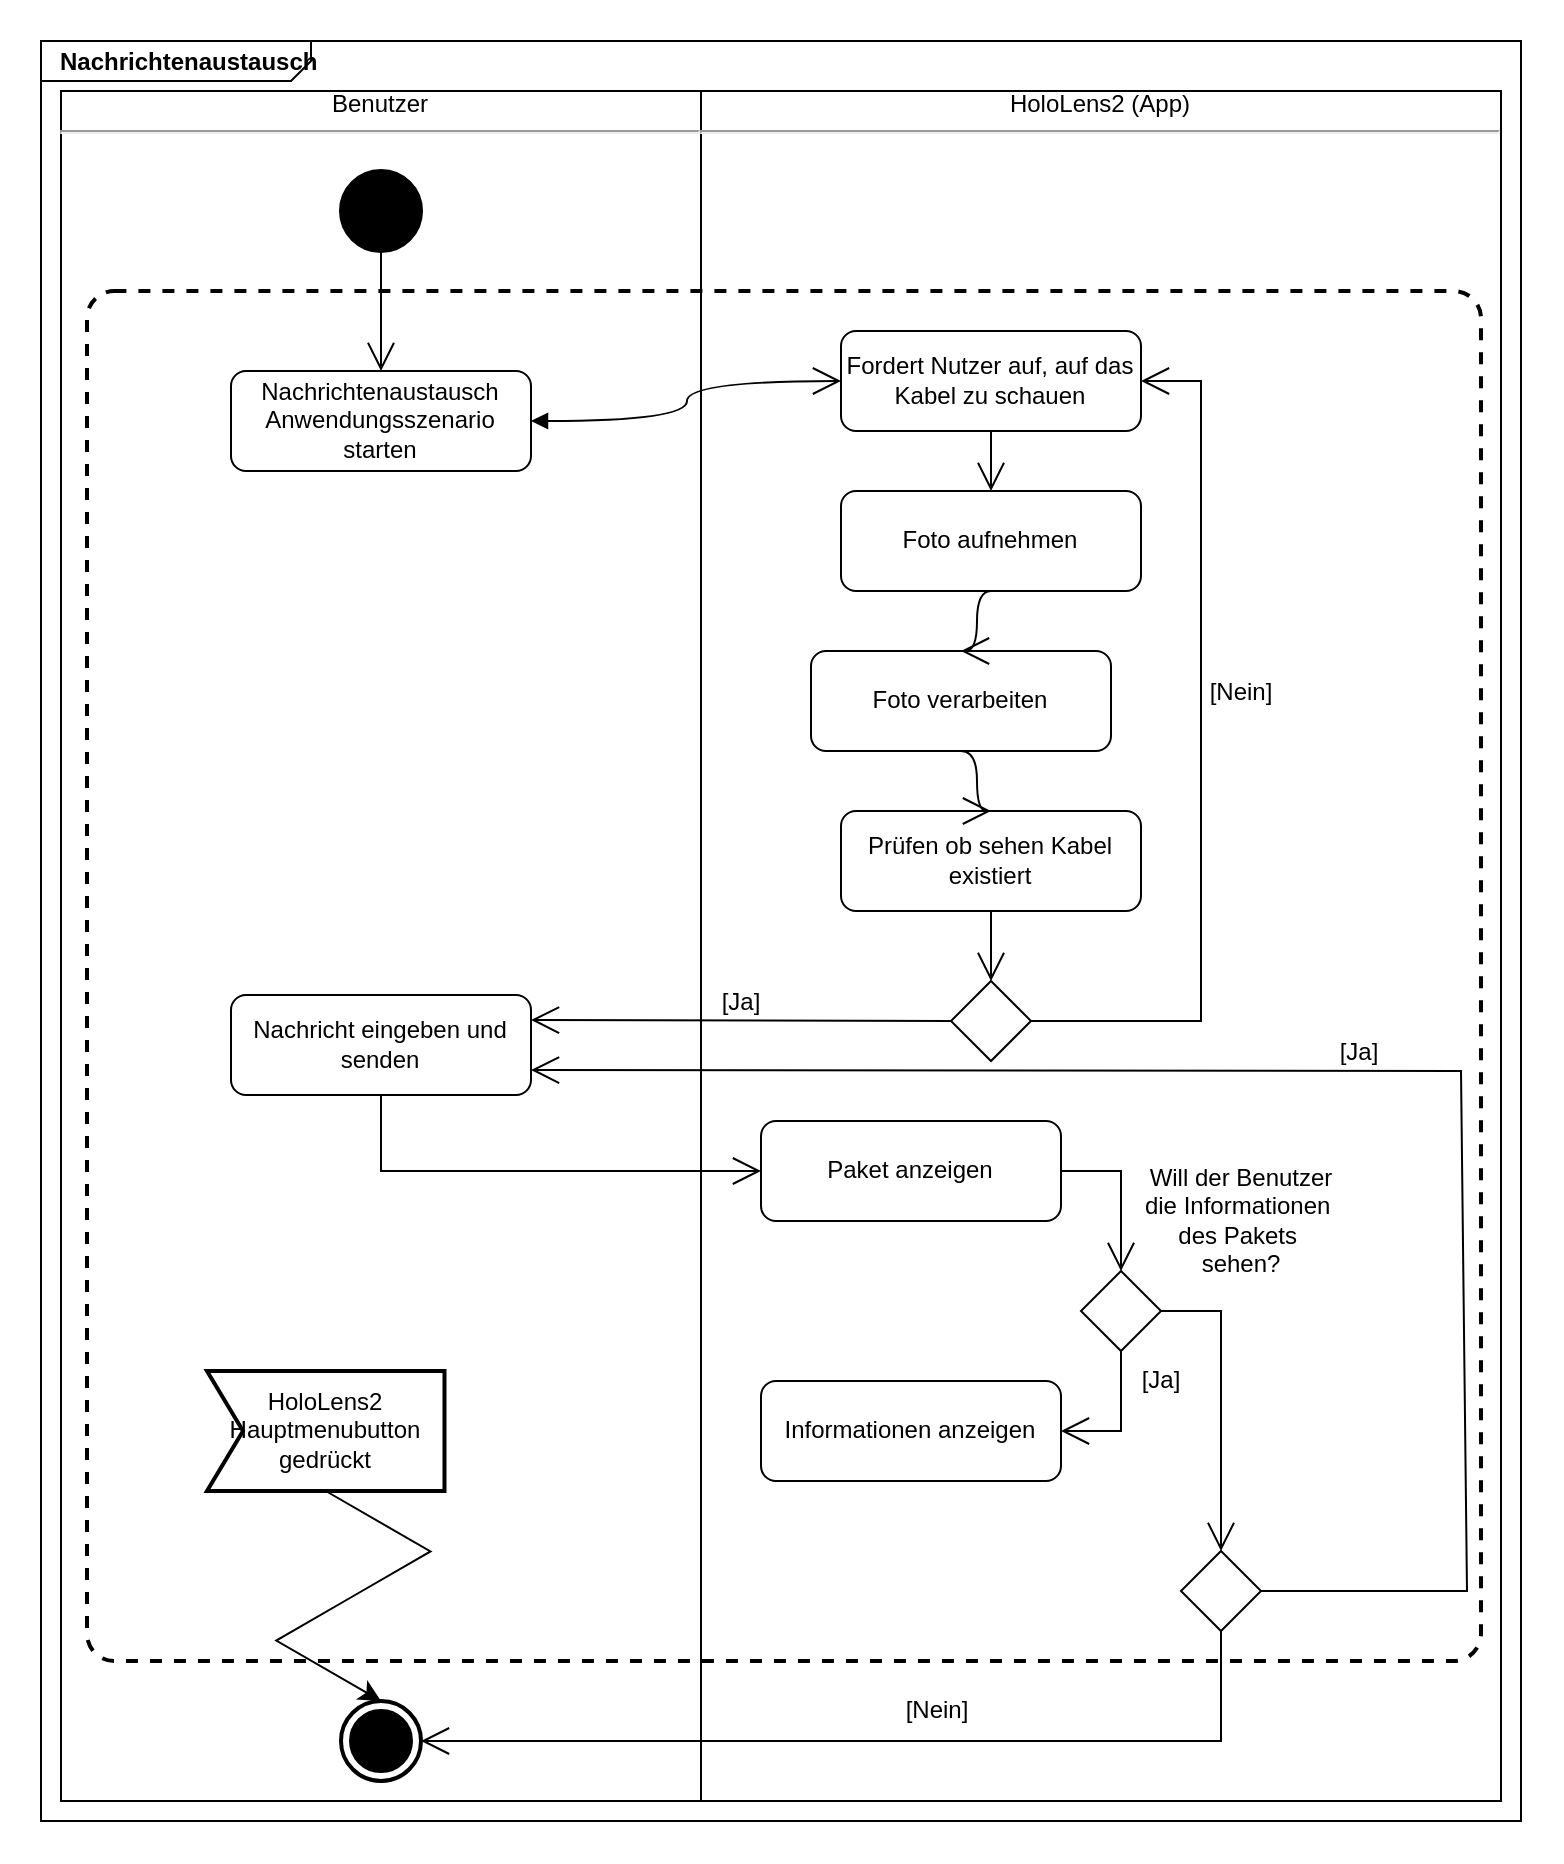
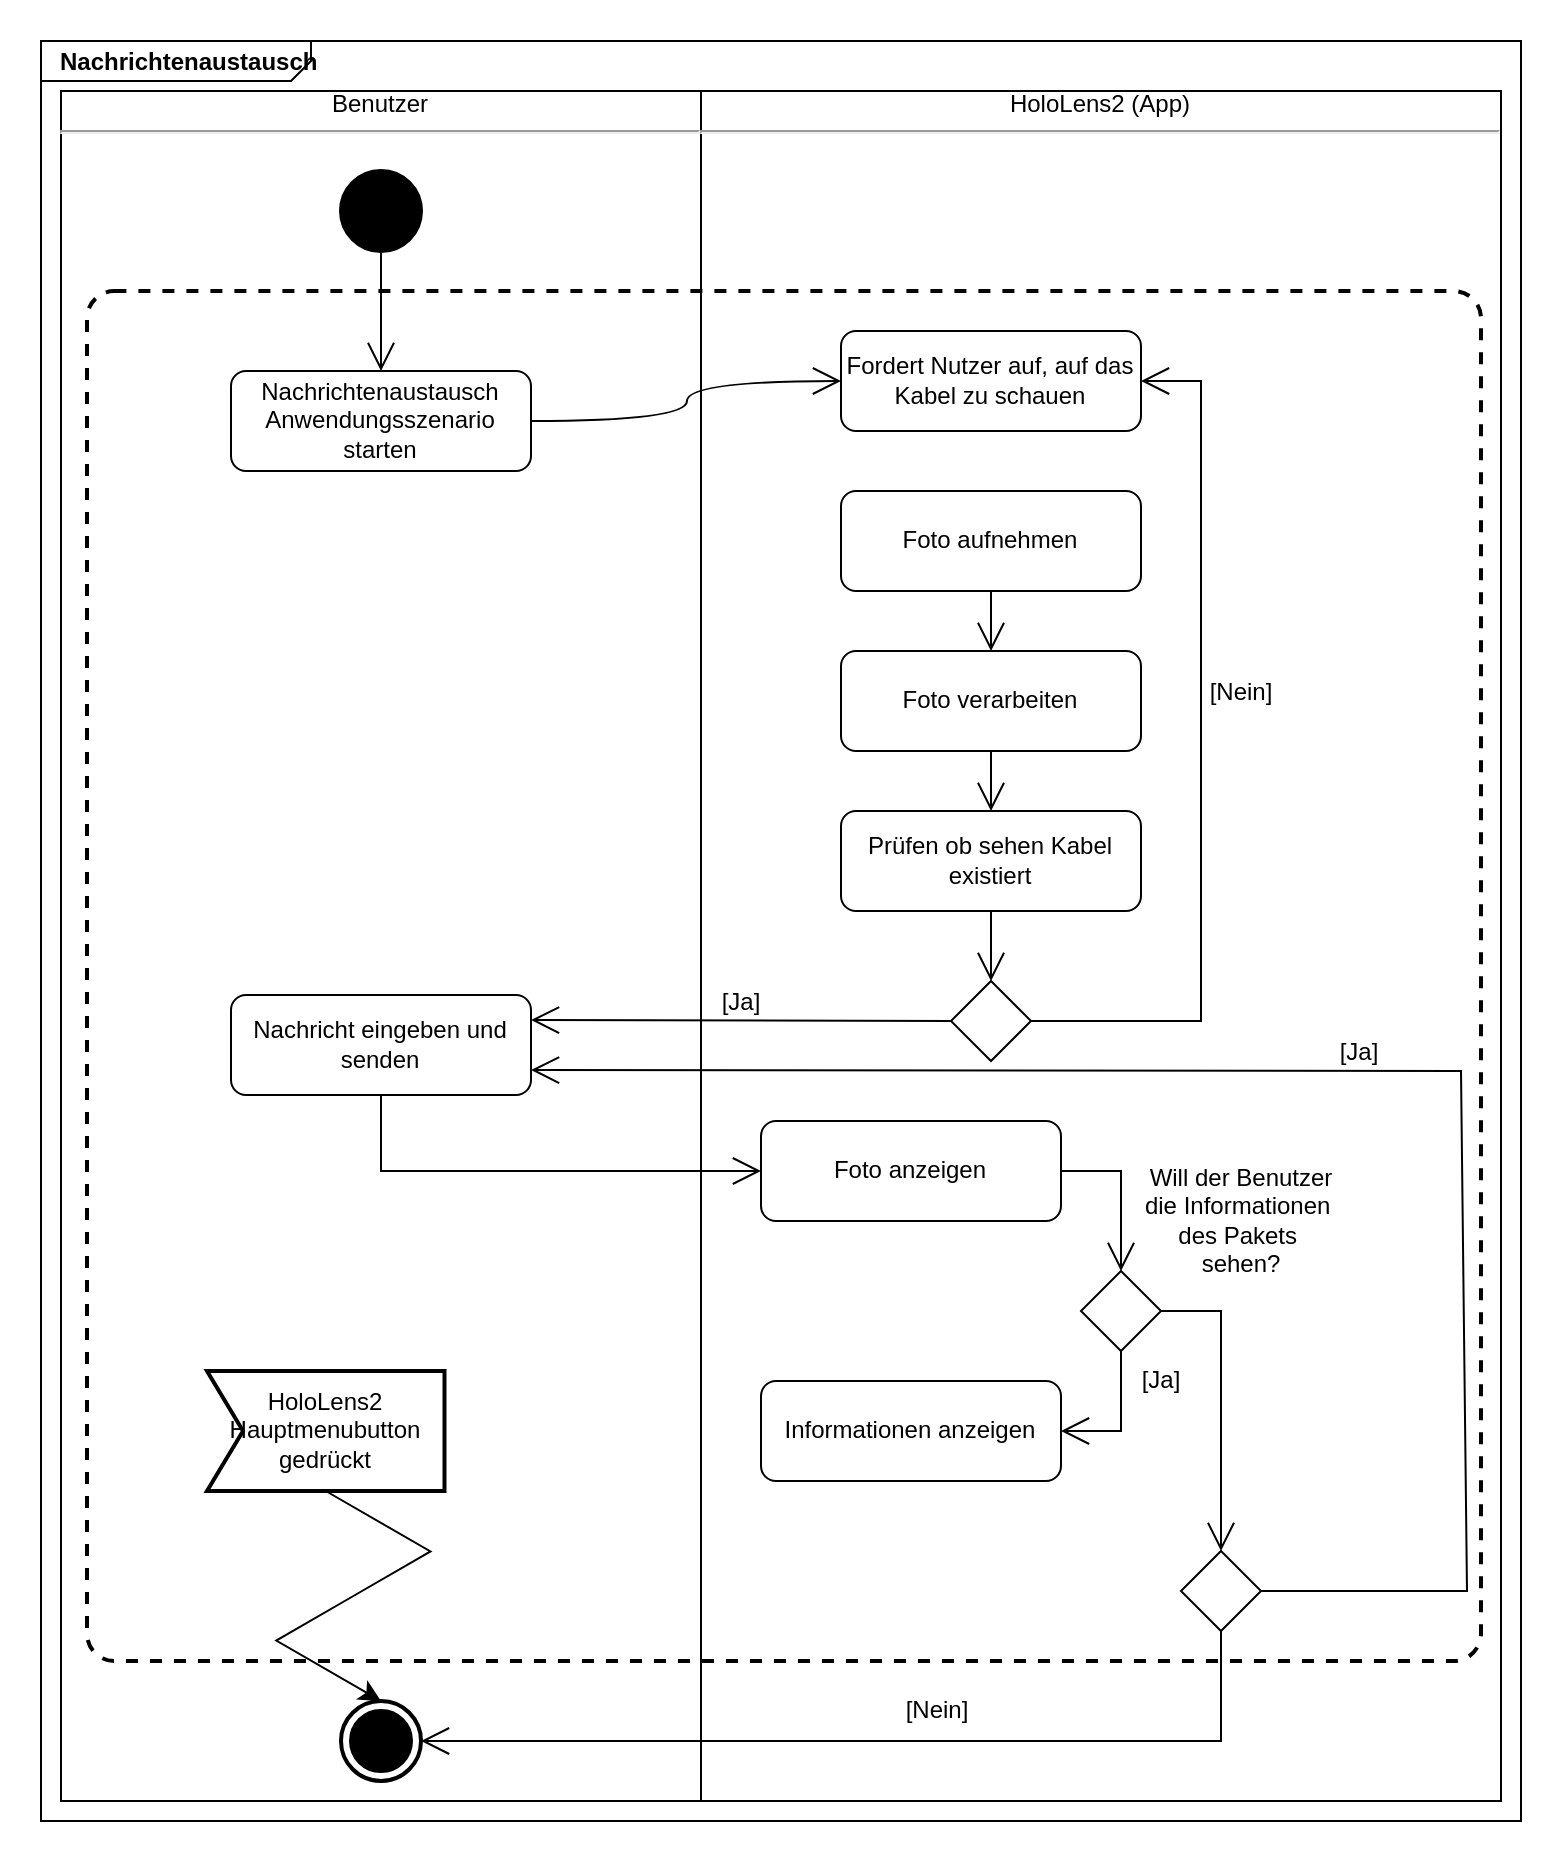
  <mxCell id="0" />
  <mxCell id="1" parent="0" />
  <mxCell id="2" value="Benutzer&lt;hr&gt;&lt;p style=&quot;margin:0px;margin-top:4px;text-align:center;&quot;&gt;&lt;br&gt;&lt;/p&gt;" style="shape=rect;html=1;overflow=fill;whiteSpace=wrap;" parent="1" vertex="1"><mxGeometry x="30" y="45" width="320" height="855" as="geometry" /></mxCell>
  <mxCell id="3" value="HoloLens2 (App)&lt;hr&gt;&lt;p style=&quot;margin:0px;margin-top:4px;text-align:center;&quot;&gt;&lt;br&gt;&lt;/p&gt;" style="shape=rect;html=1;overflow=fill;whiteSpace=wrap;" parent="1" vertex="1"><mxGeometry x="350" y="45" width="400" height="855" as="geometry" /></mxCell>
  <mxCell id="4" value="" style="shape=ellipse;html=1;fillColor=strokeColor;strokeWidth=2;verticalLabelPosition=bottom;verticalAlignment=top;perimeter=ellipsePerimeter;" parent="1" vertex="1"><mxGeometry x="170" y="85" width="40" height="40" as="geometry" /></mxCell>
  <mxCell id="5" value="" style="shape=rect;html=1;rounded=1;dashed=1;strokeWidth=2;verticalAlign=top;whiteSpace=wrap;align=center;fillColor=none;arcSize=2;" parent="1" vertex="1"><mxGeometry x="43" y="145" width="697" height="685" as="geometry" /></mxCell>
  <mxCell id="6" value="" style="edgeStyle=elbowEdgeStyle;html=1;elbow=horizontal;align=right;verticalAlign=bottom;endArrow=none;rounded=0;labelBackgroundColor=none;startArrow=open;startSize=12;fontSize=12;curved=1;exitX=0.5;exitY=0;exitDx=0;exitDy=0;entryX=0.5;entryY=1;entryDx=0;entryDy=0;" parent="1" source="13" target="12" edge="1"><mxGeometry relative="1" as="geometry"><mxPoint x="433.25" y="435" as="targetPoint" /><mxPoint x="433.25" y="475" as="sourcePoint" /></mxGeometry></mxCell>
  <mxCell id="7" value="[Nein]" style="edgeStyle=orthogonalEdgeStyle;html=1;elbow=vertical;verticalAlign=bottom;endArrow=open;rounded=0;labelBackgroundColor=none;endSize=12;fontSize=12;entryX=1;entryY=0.5;entryDx=0;entryDy=0;exitX=1;exitY=0.5;exitDx=0;exitDy=0;" parent="1" source="13" target="9" edge="1"><mxGeometry x="0.103" y="-20" relative="1" as="geometry"><mxPoint x="493.75" y="495" as="targetPoint" /><Array as="points"><mxPoint x="600" y="510" /><mxPoint x="600" y="190" /></Array><mxPoint as="offset" /><mxPoint x="452.75" y="495" as="sourcePoint" /></mxGeometry></mxCell>
  <mxCell id="8" value="Nachrichtenaustausch Anwendungsszenario starten" style="shape=rect;html=1;rounded=1;whiteSpace=wrap;align=center;" parent="1" vertex="1"><mxGeometry x="115" y="185" width="150" height="50" as="geometry" /></mxCell>
  <mxCell id="9" value="Fordert Nutzer auf, auf das Kabel zu schauen" style="shape=rect;html=1;rounded=1;whiteSpace=wrap;align=center;" parent="1" vertex="1"><mxGeometry x="420" y="165" width="150" height="50" as="geometry" /></mxCell>
  <mxCell id="10" value="&lt;div&gt;Foto aufnehmen&lt;/div&gt;" style="shape=rect;html=1;rounded=1;whiteSpace=wrap;align=center;" parent="1" vertex="1"><mxGeometry x="420" y="245" width="150" height="50" as="geometry" /></mxCell>
- <mxCell id="11" value="&lt;div&gt;Foto verarbeiten&lt;/div&gt;" style="shape=rect;html=1;rounded=1;whiteSpace=wrap;align=center;" parent="1" vertex="1"><mxGeometry x="405" y="325" width="150" height="50" as="geometry" /></mxCell>
+ <mxCell id="11" value="&lt;div&gt;Foto verarbeiten&lt;/div&gt;" style="shape=rect;html=1;rounded=1;whiteSpace=wrap;align=center;" parent="1" vertex="1"><mxGeometry x="420" y="325" width="150" height="50" as="geometry" /></mxCell>
  <mxCell id="12" value="Prüfen ob sehen Kabel existiert" style="shape=rect;html=1;rounded=1;whiteSpace=wrap;align=center;" parent="1" vertex="1"><mxGeometry x="420" y="405" width="150" height="50" as="geometry" /></mxCell>
  <mxCell id="13" value="" style="shape=rhombus;html=1;verticalLabelPosition=bottom;verticalAlignment=top;" parent="1" vertex="1"><mxGeometry x="475" y="490" width="40" height="40" as="geometry" /></mxCell>
- <mxCell id="14" value="" style="edgeStyle=elbowEdgeStyle;html=1;elbow=horizontal;align=right;verticalAlign=bottom;endArrow=block;rounded=0;labelBackgroundColor=none;startArrow=open;startSize=12;fontSize=12;curved=1;exitX=0;exitY=0.5;exitDx=0;exitDy=0;entryX=1;entryY=0.5;entryDx=0;entryDy=0;" parent="1" source="9" target="8" edge="1"><mxGeometry relative="1" as="geometry"><mxPoint x="444" y="445" as="targetPoint" /><mxPoint x="444" y="485" as="sourcePoint" /></mxGeometry></mxCell>
- <mxCell id="15" value="" style="edgeStyle=elbowEdgeStyle;html=1;elbow=horizontal;align=right;verticalAlign=bottom;endArrow=none;rounded=0;labelBackgroundColor=none;startArrow=open;startSize=12;fontSize=12;curved=1;exitX=0.5;exitY=0;exitDx=0;exitDy=0;entryX=0.5;entryY=1;entryDx=0;entryDy=0;" parent="1" source="10" target="9" edge="1"><mxGeometry relative="1" as="geometry"><mxPoint x="444" y="445" as="targetPoint" /><mxPoint x="444" y="485" as="sourcePoint" /></mxGeometry></mxCell>
+ <mxCell id="14" value="" style="edgeStyle=elbowEdgeStyle;html=1;elbow=horizontal;align=right;verticalAlign=bottom;endArrow=none;rounded=0;labelBackgroundColor=none;startArrow=open;startSize=12;fontSize=12;curved=1;exitX=0;exitY=0.5;exitDx=0;exitDy=0;entryX=1;entryY=0.5;entryDx=0;entryDy=0;" parent="1" source="9" target="8" edge="1"><mxGeometry relative="1" as="geometry"><mxPoint x="444" y="445" as="targetPoint" /><mxPoint x="444" y="485" as="sourcePoint" /></mxGeometry></mxCell>
  <mxCell id="16" value="" style="edgeStyle=elbowEdgeStyle;html=1;elbow=horizontal;align=right;verticalAlign=bottom;endArrow=none;rounded=0;labelBackgroundColor=none;startArrow=open;startSize=12;fontSize=12;curved=1;exitX=0.5;exitY=0;exitDx=0;exitDy=0;entryX=0.5;entryY=1;entryDx=0;entryDy=0;" parent="1" source="11" target="10" edge="1"><mxGeometry relative="1" as="geometry"><mxPoint x="505" y="225" as="targetPoint" /><mxPoint x="505" y="245" as="sourcePoint" /></mxGeometry></mxCell>
  <mxCell id="17" value="" style="edgeStyle=elbowEdgeStyle;html=1;elbow=horizontal;align=right;verticalAlign=bottom;endArrow=none;rounded=0;labelBackgroundColor=none;startArrow=open;startSize=12;fontSize=12;curved=1;exitX=0.5;exitY=0;exitDx=0;exitDy=0;entryX=0.5;entryY=1;entryDx=0;entryDy=0;" parent="1" source="12" target="11" edge="1"><mxGeometry relative="1" as="geometry"><mxPoint x="505" y="305" as="targetPoint" /><mxPoint x="505" y="335" as="sourcePoint" /></mxGeometry></mxCell>
  <mxCell id="18" value="Nachricht eingeben und senden" style="shape=rect;html=1;rounded=1;whiteSpace=wrap;align=center;" parent="1" vertex="1"><mxGeometry x="115" y="497" width="150" height="50" as="geometry" /></mxCell>
  <mxCell id="19" value="" style="edgeStyle=elbowEdgeStyle;html=1;elbow=horizontal;align=right;verticalAlign=bottom;endArrow=none;rounded=0;labelBackgroundColor=none;startArrow=open;startSize=12;fontSize=12;curved=1;exitX=0.5;exitY=0;exitDx=0;exitDy=0;entryX=0.5;entryY=1;entryDx=0;entryDy=0;" parent="1" source="8" target="4" edge="1"><mxGeometry relative="1" as="geometry"><mxPoint x="505" y="225" as="targetPoint" /><mxPoint x="505" y="255" as="sourcePoint" /></mxGeometry></mxCell>
- <mxCell id="20" value="Paket anzeigen" style="shape=rect;html=1;rounded=1;whiteSpace=wrap;align=center;" parent="1" vertex="1"><mxGeometry x="380" y="560" width="150" height="50" as="geometry" /></mxCell>
+ <mxCell id="20" value="Foto anzeigen" style="shape=rect;html=1;rounded=1;whiteSpace=wrap;align=center;" parent="1" vertex="1"><mxGeometry x="380" y="560" width="150" height="50" as="geometry" /></mxCell>
  <mxCell id="21" value="" style="edgeStyle=orthogonalEdgeStyle;html=1;elbow=horizontal;align=right;verticalAlign=bottom;endArrow=none;rounded=0;labelBackgroundColor=none;startArrow=open;startSize=12;fontSize=12;exitX=0;exitY=0.5;exitDx=0;exitDy=0;entryX=0.5;entryY=1;entryDx=0;entryDy=0;" parent="1" source="20" target="18" edge="1"><mxGeometry relative="1" as="geometry"><mxPoint x="505" y="465" as="targetPoint" /><mxPoint x="505" y="500" as="sourcePoint" /></mxGeometry></mxCell>
  <mxCell id="22" value="" style="shape=rhombus;html=1;verticalLabelPosition=bottom;verticalAlignment=top;" parent="1" vertex="1"><mxGeometry x="540" y="635" width="40" height="40" as="geometry" /></mxCell>
  <mxCell id="23" value="" style="edgeStyle=orthogonalEdgeStyle;html=1;elbow=horizontal;align=right;verticalAlign=bottom;endArrow=none;rounded=0;labelBackgroundColor=none;startArrow=open;startSize=12;fontSize=12;exitX=0.5;exitY=0;exitDx=0;exitDy=0;entryX=1;entryY=0.5;entryDx=0;entryDy=0;" parent="1" source="22" target="20" edge="1"><mxGeometry relative="1" as="geometry"><mxPoint x="465" y="620" as="targetPoint" /><mxPoint x="275" y="650" as="sourcePoint" /></mxGeometry></mxCell>
  <mxCell id="24" value="Will der Benutzer&lt;div&gt;die Informationen&amp;nbsp;&lt;/div&gt;&lt;div&gt;des Pakets&amp;nbsp;&lt;/div&gt;&lt;div&gt;sehen?&lt;/div&gt;" style="text;html=1;align=center;verticalAlign=middle;resizable=0;points=[];autosize=1;strokeColor=none;fillColor=none;" parent="1" vertex="1"><mxGeometry x="560" y="575" width="120" height="70" as="geometry" /></mxCell>
  <mxCell id="25" value="Informationen anzeigen" style="shape=rect;html=1;rounded=1;whiteSpace=wrap;align=center;" parent="1" vertex="1"><mxGeometry x="380" y="690" width="150" height="50" as="geometry" /></mxCell>
  <mxCell id="26" value="" style="edgeStyle=orthogonalEdgeStyle;html=1;elbow=horizontal;align=right;verticalAlign=bottom;endArrow=none;rounded=0;labelBackgroundColor=none;startArrow=open;startSize=12;fontSize=12;exitX=1;exitY=0.5;exitDx=0;exitDy=0;entryX=0.5;entryY=1;entryDx=0;entryDy=0;" parent="1" source="25" target="22" edge="1"><mxGeometry relative="1" as="geometry"><mxPoint x="540" y="595" as="targetPoint" /><mxPoint x="570" y="675" as="sourcePoint" /></mxGeometry></mxCell>
  <mxCell id="27" value="[Ja]" style="text;html=1;align=center;verticalAlign=middle;resizable=0;points=[];autosize=1;strokeColor=none;fillColor=none;" parent="1" vertex="1"><mxGeometry x="560" y="675" width="40" height="30" as="geometry" /></mxCell>
  <mxCell id="28" value="" style="shape=rhombus;html=1;verticalLabelPosition=bottom;verticalAlignment=top;" parent="1" vertex="1"><mxGeometry x="590" y="775" width="40" height="40" as="geometry" /></mxCell>
  <mxCell id="29" value="" style="edgeStyle=orthogonalEdgeStyle;html=1;elbow=horizontal;align=right;verticalAlign=bottom;endArrow=none;rounded=0;labelBackgroundColor=none;startArrow=open;startSize=12;fontSize=12;exitX=0.5;exitY=0;exitDx=0;exitDy=0;entryX=1;entryY=0.5;entryDx=0;entryDy=0;" parent="1" source="28" target="22" edge="1"><mxGeometry relative="1" as="geometry"><mxPoint x="570" y="715" as="targetPoint" /><mxPoint x="540" y="800" as="sourcePoint" /><Array as="points"><mxPoint x="610" y="655" /></Array></mxGeometry></mxCell>
  <mxCell id="30" value="[Ja]" style="html=1;elbow=vertical;verticalAlign=bottom;endArrow=open;rounded=0;labelBackgroundColor=none;endSize=12;fontSize=12;exitX=0;exitY=0.5;exitDx=0;exitDy=0;entryX=1;entryY=0.25;entryDx=0;entryDy=0;" parent="1" source="13" target="18" edge="1"><mxGeometry relative="1" as="geometry"><mxPoint x="260" y="509" as="targetPoint" /><mxPoint x="412.75" y="495" as="sourcePoint" /></mxGeometry></mxCell>
  <mxCell id="31" value="[Ja]" style="html=1;elbow=vertical;verticalAlign=bottom;endArrow=open;rounded=0;labelBackgroundColor=none;endSize=12;fontSize=12;exitX=1;exitY=0.5;exitDx=0;exitDy=0;entryX=1;entryY=0.75;entryDx=0;entryDy=0;" parent="1" source="28" target="18" edge="1"><mxGeometry relative="1" as="geometry"><mxPoint x="275" y="520" as="targetPoint" /><mxPoint x="485" y="520" as="sourcePoint" /><Array as="points"><mxPoint x="733" y="795" /><mxPoint x="730" y="535" /></Array></mxGeometry></mxCell>
  <mxCell id="32" value="" style="html=1;shape=mxgraph.sysml.actFinal;strokeWidth=2;verticalLabelPosition=bottom;verticalAlignment=top;" parent="1" vertex="1"><mxGeometry x="170" y="850" width="40" height="40" as="geometry" /></mxCell>
  <mxCell id="33" value="" style="edgeStyle=orthogonalEdgeStyle;html=1;elbow=horizontal;align=right;verticalAlign=bottom;endArrow=none;rounded=0;labelBackgroundColor=none;startArrow=open;startSize=12;fontSize=12;exitX=1;exitY=0.5;exitDx=0;exitDy=0;entryX=0.5;entryY=1;entryDx=0;entryDy=0;exitPerimeter=0;" parent="1" source="32" target="28" edge="1"><mxGeometry relative="1" as="geometry"><mxPoint x="570" y="685" as="targetPoint" /><mxPoint x="540" y="725" as="sourcePoint" /></mxGeometry></mxCell>
  <mxCell id="34" value="[Nein]" style="text;html=1;align=center;verticalAlign=middle;resizable=0;points=[];autosize=1;strokeColor=none;fillColor=none;" parent="1" vertex="1"><mxGeometry x="443" y="840" width="50" height="30" as="geometry" /></mxCell>
  <mxCell id="35" value="HoloLens2&lt;div&gt;Hauptmenubutton&lt;/div&gt;&lt;div&gt;gedrückt&lt;/div&gt;" style="html=1;shape=mxgraph.sysml.accEvent;strokeWidth=2;whiteSpace=wrap;align=center;" parent="1" vertex="1"><mxGeometry x="103" y="685" width="118.75" height="60" as="geometry" /></mxCell>
  <mxCell id="36" style="edgeStyle=isometricEdgeStyle;rounded=0;orthogonalLoop=1;jettySize=auto;html=1;exitX=0.5;exitY=1;exitDx=0;exitDy=0;exitPerimeter=0;entryX=0.5;entryY=0;entryDx=0;entryDy=0;fontSize=12;startSize=8;endSize=8;elbow=vertical;entryPerimeter=0;" parent="1" source="35" target="32" edge="1"><mxGeometry relative="1" as="geometry"><mxPoint x="-611" y="825" as="sourcePoint" /><mxPoint x="485" y="1000" as="targetPoint" /></mxGeometry></mxCell>
  <mxCell id="37" value="&lt;p style=&quot;margin:0px;margin-top:4px;margin-left:10px;text-align:left;&quot;&gt;&lt;b&gt;Nachrichtenaustausch&lt;/b&gt;&lt;/p&gt;" style="html=1;shape=mxgraph.sysml.package;align=left;spacingLeft=5;verticalAlign=top;spacingTop=-3;labelX=135;html=1;overflow=fill;fillColor=none;" parent="1" vertex="1"><mxGeometry x="20" width="740" height="890" as="geometry" y="20" /></mxCell>
